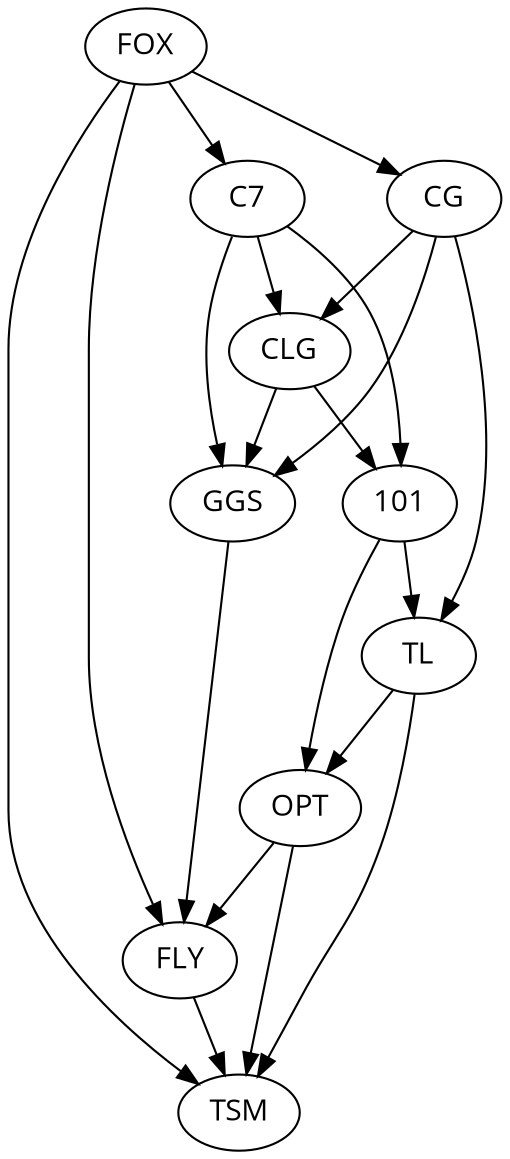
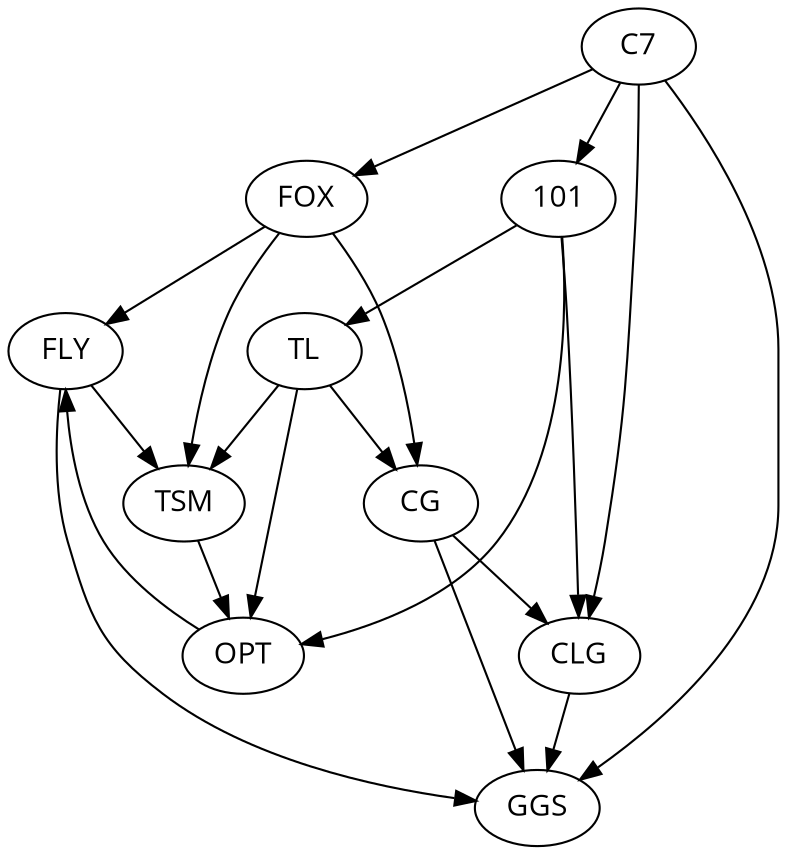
  digraph {
    fontname="Open Sans"
    node [fontname="Open Sans"]
    edge [fontname="Open Sans"]
    n1 [label=C7]
    FOX
    CG
    FLY
    TSM
    n6 [label=101]
    CLG
    GGS
    OPT
    TL
    n1 -> n6
    n1 -> CLG
    n1 -> GGS
-   FOX -> n1
+   n1 -> FOX
    FOX -> CG
    FOX -> FLY
    FOX -> TSM
    CG -> CLG
    CG -> GGS
    FLY -> TSM
-   GGS -> FLY
-   OPT -> TSM
-   CLG -> n6
+   FLY -> GGS
+   TSM -> OPT
+   n6 -> CLG
    n6 -> OPT
    n6 -> TL
    CLG -> GGS
    OPT -> FLY
-   CG -> TL
+   TL -> CG
    TL -> TSM
    TL -> OPT
  }
